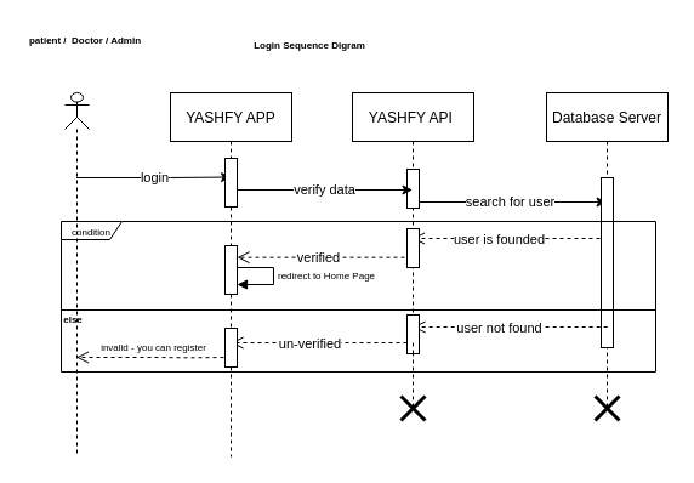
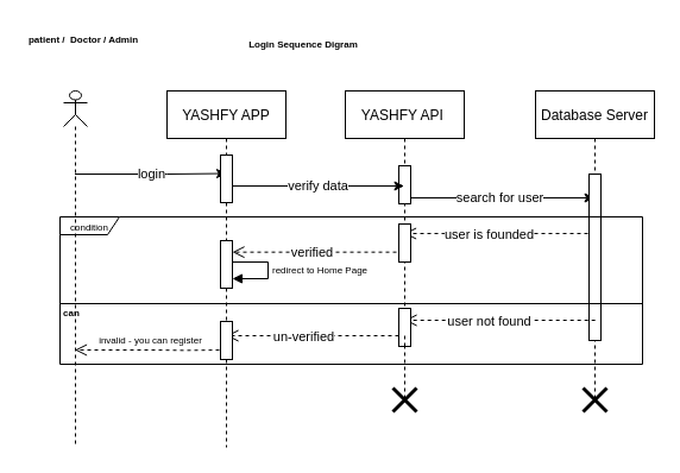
  <mxCell id="0" />
  <mxCell id="1" parent="0" />
  <mxCell id="2" value="YASHFY APP" style="shape=umlLifeline;perimeter=lifelinePerimeter;container=1;collapsible=0;recursiveResize=0;rounded=0;shadow=0;strokeWidth=1;" parent="1" vertex="1"><mxGeometry x="140" y="76" width="100" height="300" as="geometry" /></mxCell>
  <mxCell id="3" value="YASHFY API " style="shape=umlLifeline;perimeter=lifelinePerimeter;container=1;collapsible=0;recursiveResize=0;rounded=0;shadow=0;strokeWidth=1;" parent="1" vertex="1"><mxGeometry x="290" y="76" width="100" height="260" as="geometry" /></mxCell>
  <mxCell id="4" value="search for user" style="endArrow=classic;html=1;rounded=0;" parent="3" edge="1"><mxGeometry width="50" height="50" relative="1" as="geometry"><mxPoint x="50" y="90" as="sourcePoint" /><mxPoint x="209.57" y="90" as="targetPoint" /><Array as="points"><mxPoint x="139.07" y="90" /></Array></mxGeometry></mxCell>
  <mxCell id="5" value="" style="html=1;points=[];perimeter=orthogonalPerimeter;shadow=0;fontSize=8;" parent="3" vertex="1"><mxGeometry x="45" y="63" width="10" height="32" as="geometry" /></mxCell>
  <mxCell id="6" value="" style="shape=umlDestroy;whiteSpace=wrap;html=1;strokeWidth=3;shadow=0;fontSize=8;" parent="3" vertex="1"><mxGeometry x="40" y="250" width="20" height="20" as="geometry" /></mxCell>
  <mxCell id="7" value="Database Server" style="shape=umlLifeline;perimeter=lifelinePerimeter;container=1;collapsible=0;recursiveResize=0;rounded=0;shadow=0;strokeWidth=1;" parent="1" vertex="1"><mxGeometry x="450" y="76" width="100" height="260" as="geometry" /></mxCell>
  <mxCell id="8" value="" style="html=1;verticalAlign=bottom;endArrow=open;dashed=1;endSize=8;rounded=0;" parent="7" target="3" edge="1"><mxGeometry relative="1" as="geometry"><mxPoint x="50" y="120" as="sourcePoint" /><mxPoint x="-30" y="120" as="targetPoint" /></mxGeometry></mxCell>
  <mxCell id="9" value="user is founded" style="edgeLabel;html=1;align=center;verticalAlign=middle;resizable=0;points=[];" parent="8" vertex="1" connectable="0"><mxGeometry x="0.118" relative="1" as="geometry"><mxPoint as="offset" /></mxGeometry></mxCell>
  <mxCell id="10" value="" style="html=1;points=[];perimeter=orthogonalPerimeter;shadow=0;fontSize=8;" parent="7" vertex="1"><mxGeometry x="45" y="70" width="10" height="140" as="geometry" /></mxCell>
  <mxCell id="11" value="" style="shape=umlDestroy;whiteSpace=wrap;html=1;strokeWidth=3;shadow=0;fontSize=8;" parent="7" vertex="1"><mxGeometry x="40" y="250" width="20" height="20" as="geometry" /></mxCell>
  <mxCell id="12" value="login" style="endArrow=classic;html=1;rounded=0;" parent="1" source="18" edge="1"><mxGeometry width="50" height="50" relative="1" as="geometry"><mxPoint x="110" y="145.5" as="sourcePoint" /><mxPoint x="190" y="145.5" as="targetPoint" /><Array as="points"><mxPoint x="140" y="146" /></Array></mxGeometry></mxCell>
  <mxCell id="13" value="verify data" style="endArrow=classic;html=1;rounded=0;startArrow=none;" parent="1" source="29" target="3" edge="1"><mxGeometry width="50" height="50" relative="1" as="geometry"><mxPoint x="195" y="156" as="sourcePoint" /><mxPoint x="319" y="155.5" as="targetPoint" /><Array as="points"><mxPoint x="269" y="156" /></Array></mxGeometry></mxCell>
  <mxCell id="14" value="&lt;font style=&quot;font-size: 8px&quot;&gt;condition&lt;/font&gt;" style="shape=umlFrame;whiteSpace=wrap;html=1;shadow=0;width=50;height=15;" parent="1" vertex="1"><mxGeometry x="50" y="182" width="490" height="124" as="geometry" /></mxCell>
  <mxCell id="15" value="" style="line;strokeWidth=1;fillColor=none;align=left;verticalAlign=middle;spacingTop=-1;spacingLeft=3;spacingRight=3;rotatable=0;labelPosition=right;points=[];portConstraint=eastwest;shadow=0;" parent="1" vertex="1"><mxGeometry x="50" y="251" width="490" height="8" as="geometry" /></mxCell>
  <mxCell id="16" value="" style="html=1;verticalAlign=bottom;endArrow=open;dashed=1;endSize=8;rounded=0;" parent="1" edge="1"><mxGeometry relative="1" as="geometry"><mxPoint x="500.19" y="269" as="sourcePoint" /><mxPoint x="340" y="269" as="targetPoint" /></mxGeometry></mxCell>
  <mxCell id="17" value="user not found" style="edgeLabel;html=1;align=center;verticalAlign=middle;resizable=0;points=[];" parent="16" vertex="1" connectable="0"><mxGeometry x="0.118" relative="1" as="geometry"><mxPoint as="offset" /></mxGeometry></mxCell>
  <mxCell id="18" value="" style="shape=umlLifeline;participant=umlActor;perimeter=lifelinePerimeter;whiteSpace=wrap;html=1;container=1;collapsible=0;recursiveResize=0;verticalAlign=top;spacingTop=36;outlineConnect=0;shadow=0;size=30;" parent="1" vertex="1"><mxGeometry x="53" y="76" width="20" height="300" as="geometry" /></mxCell>
  <mxCell id="19" value="" style="html=1;verticalAlign=bottom;endArrow=open;dashed=1;endSize=8;rounded=0;startArrow=none;" parent="1" source="31" edge="1"><mxGeometry relative="1" as="geometry"><mxPoint x="340" y="282" as="sourcePoint" /><mxPoint x="190" y="282" as="targetPoint" /></mxGeometry></mxCell>
  <mxCell id="20" value="un-verified" style="edgeLabel;html=1;align=center;verticalAlign=middle;resizable=0;points=[];" parent="19" vertex="1" connectable="0"><mxGeometry x="0.118" relative="1" as="geometry"><mxPoint as="offset" /></mxGeometry></mxCell>
  <mxCell id="21" value="" style="html=1;verticalAlign=bottom;endArrow=open;dashed=1;endSize=8;rounded=0;" parent="1" edge="1"><mxGeometry relative="1" as="geometry"><mxPoint x="345" y="211.66" as="sourcePoint" /><mxPoint x="195" y="211.66" as="targetPoint" /></mxGeometry></mxCell>
  <mxCell id="22" value="verified" style="edgeLabel;html=1;align=center;verticalAlign=middle;resizable=0;points=[];" parent="21" vertex="1" connectable="0"><mxGeometry x="0.118" relative="1" as="geometry"><mxPoint as="offset" /></mxGeometry></mxCell>
  <mxCell id="23" value="&lt;font style=&quot;font-size: 8px&quot;&gt;invalid - you can register&lt;/font&gt;" style="html=1;verticalAlign=bottom;endArrow=open;dashed=1;endSize=8;rounded=0;" parent="1" target="18" edge="1"><mxGeometry relative="1" as="geometry"><mxPoint x="190" y="294" as="sourcePoint" /><mxPoint x="73.81" y="294" as="targetPoint" /><Array as="points"><mxPoint x="155" y="294.34" /><mxPoint x="125" y="294" /></Array></mxGeometry></mxCell>
  <mxCell id="24" value="" style="html=1;points=[];perimeter=orthogonalPerimeter;shadow=0;fontSize=8;" parent="1" vertex="1"><mxGeometry x="185" y="202" width="10" height="40" as="geometry" /></mxCell>
  <mxCell id="25" value="redirect to Home Page" style="edgeStyle=orthogonalEdgeStyle;html=1;align=left;spacingLeft=2;endArrow=block;rounded=0;entryX=1;entryY=0;fontSize=8;" parent="1" edge="1"><mxGeometry relative="1" as="geometry"><mxPoint x="195" y="220" as="sourcePoint" /><Array as="points"><mxPoint x="225" y="220" /></Array><mxPoint x="195" y="234" as="targetPoint" /></mxGeometry></mxCell>
  <mxCell id="26" value="" style="endArrow=none;html=1;rounded=0;" parent="1" source="2" edge="1"><mxGeometry width="50" height="50" relative="1" as="geometry"><mxPoint x="189.81" y="156" as="sourcePoint" /><mxPoint x="190" y="176" as="targetPoint" /><Array as="points" /></mxGeometry></mxCell>
- <mxCell id="27" value="else" style="text;align=center;fontStyle=1;verticalAlign=middle;spacingLeft=3;spacingRight=3;strokeColor=none;rotatable=0;points=[[0,0.5],[1,0.5]];portConstraint=eastwest;shadow=0;fontSize=8;" parent="1" vertex="1"><mxGeometry y="250" width="80" height="26" as="geometry" x="20" /></mxCell>
+ <mxCell id="27" value="can" style="text;align=center;fontStyle=1;verticalAlign=middle;spacingLeft=3;spacingRight=3;strokeColor=none;rotatable=0;points=[[0,0.5],[1,0.5]];portConstraint=eastwest;shadow=0;fontSize=8;" parent="1" vertex="1"><mxGeometry y="250" width="80" height="26" as="geometry" x="20" /></mxCell>
  <mxCell id="28" value="patient /  Doctor / Admin" style="text;align=center;fontStyle=1;verticalAlign=middle;spacingLeft=3;spacingRight=3;strokeColor=none;rotatable=0;points=[[0,0.5],[1,0.5]];portConstraint=eastwest;shadow=0;fontSize=8;" parent="1" vertex="1"><mxGeometry x="30" y="20" width="80" height="26" as="geometry" /></mxCell>
  <mxCell id="29" value="" style="html=1;points=[];perimeter=orthogonalPerimeter;shadow=0;fontSize=8;" parent="1" vertex="1"><mxGeometry x="185" y="130" width="10" height="40" as="geometry" /></mxCell>
  <mxCell id="30" value="" style="endArrow=none;html=1;rounded=0;startArrow=none;" parent="1" target="29" edge="1"><mxGeometry width="50" height="50" relative="1" as="geometry"><mxPoint x="195" y="156" as="sourcePoint" /><mxPoint x="339.5" y="156" as="targetPoint" /><Array as="points" /></mxGeometry></mxCell>
  <mxCell id="31" value="" style="html=1;points=[];perimeter=orthogonalPerimeter;shadow=0;fontSize=8;" parent="1" vertex="1"><mxGeometry x="335" y="259" width="10" height="32" as="geometry" /></mxCell>
  <mxCell id="32" value="" style="html=1;verticalAlign=bottom;endArrow=none;dashed=1;endSize=8;rounded=0;" parent="1" target="31" edge="1"><mxGeometry relative="1" as="geometry"><mxPoint x="340" y="282" as="sourcePoint" /><mxPoint x="190" y="282" as="targetPoint" /></mxGeometry></mxCell>
  <mxCell id="33" value="" style="html=1;points=[];perimeter=orthogonalPerimeter;shadow=0;fontSize=8;" parent="1" vertex="1"><mxGeometry x="185" y="270" width="10" height="32" as="geometry" /></mxCell>
  <mxCell id="34" value="" style="html=1;points=[];perimeter=orthogonalPerimeter;shadow=0;fontSize=8;" parent="1" vertex="1"><mxGeometry x="335" y="188" width="10" height="32" as="geometry" /></mxCell>
  <mxCell id="35" value="Login Sequence Digram" style="text;align=center;fontStyle=1;verticalAlign=middle;spacingLeft=3;spacingRight=3;strokeColor=none;rotatable=0;points=[[0,0.5],[1,0.5]];portConstraint=eastwest;shadow=0;fontSize=8;" parent="1" vertex="1"><mxGeometry x="215" y="24" width="80" height="26" as="geometry" /></mxCell>
